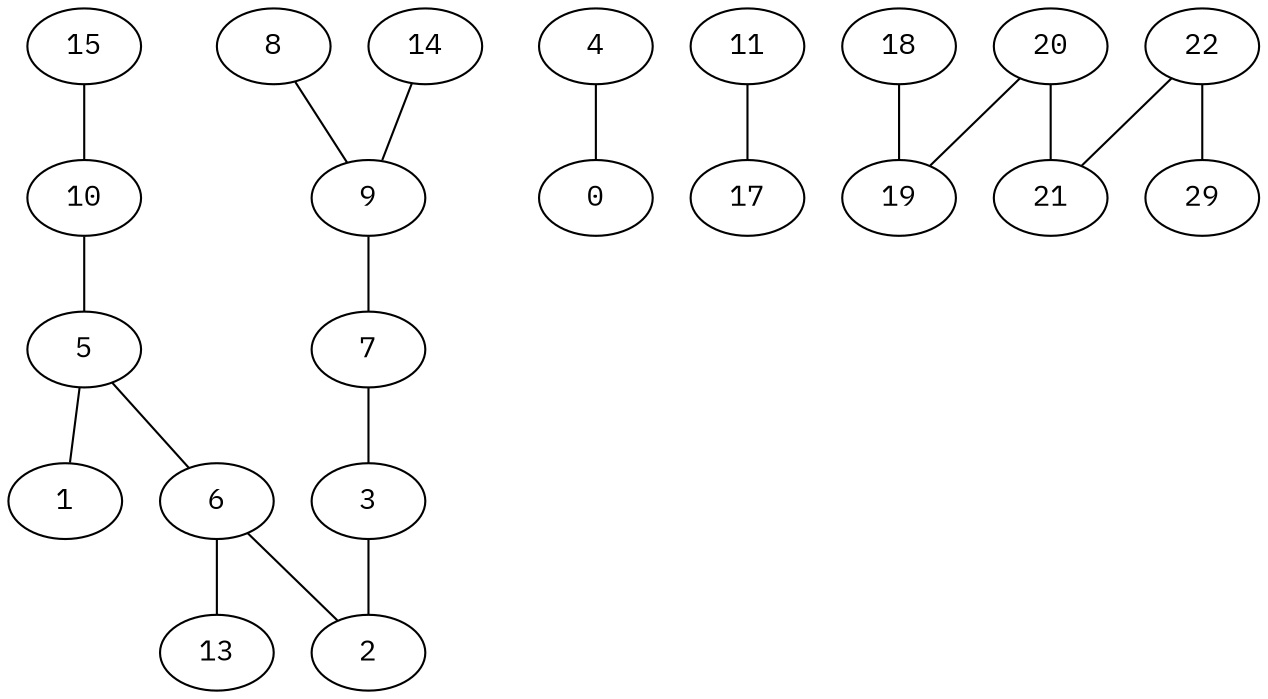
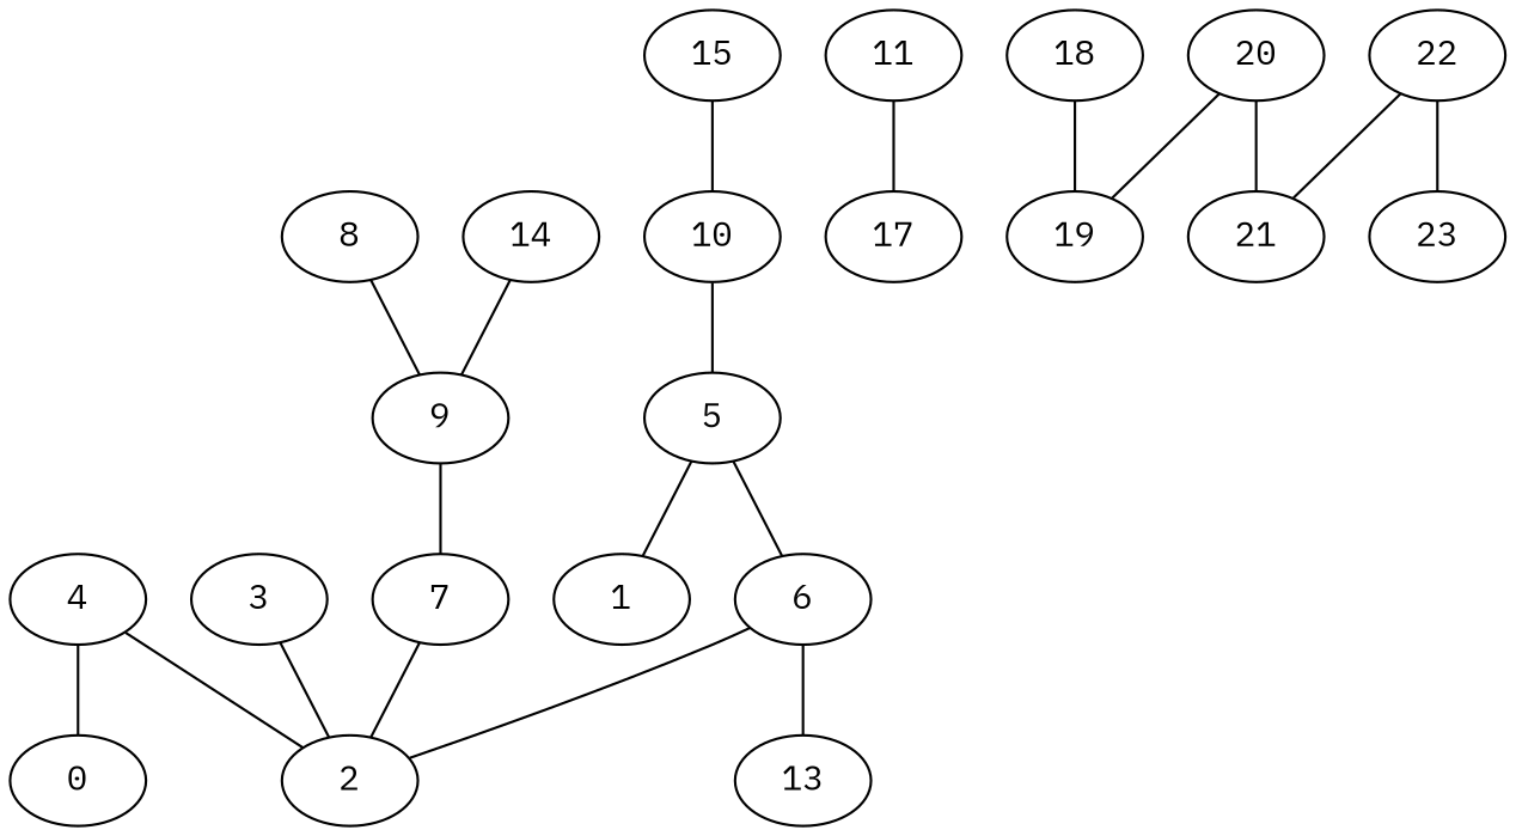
  graph {
    fontname="IBM Plex Mono"
    node [fontname="IBM Plex Mono"]
    edge [fontname="IBM Plex Mono"]
    3
    2
    4
    0
    5
    1
    6
    13
    7
    8
    9
    10
    11
    17
    18
    19
    14
    15
    22
    21
-   23 [label=29]
+   23
    20
    3 -- 2
+   4 -- 2
    4 -- 0
    5 -- 1
    5 -- 6
    6 -- 2
    6 -- 13
-   7 -- 3
+   7 -- 2
    8 -- 9
    9 -- 7
    10 -- 5
    11 -- 17
    18 -- 19
    14 -- 9
    15 -- 10
    22 -- 21
    22 -- 23
    20 -- 19
    20 -- 21
  }
